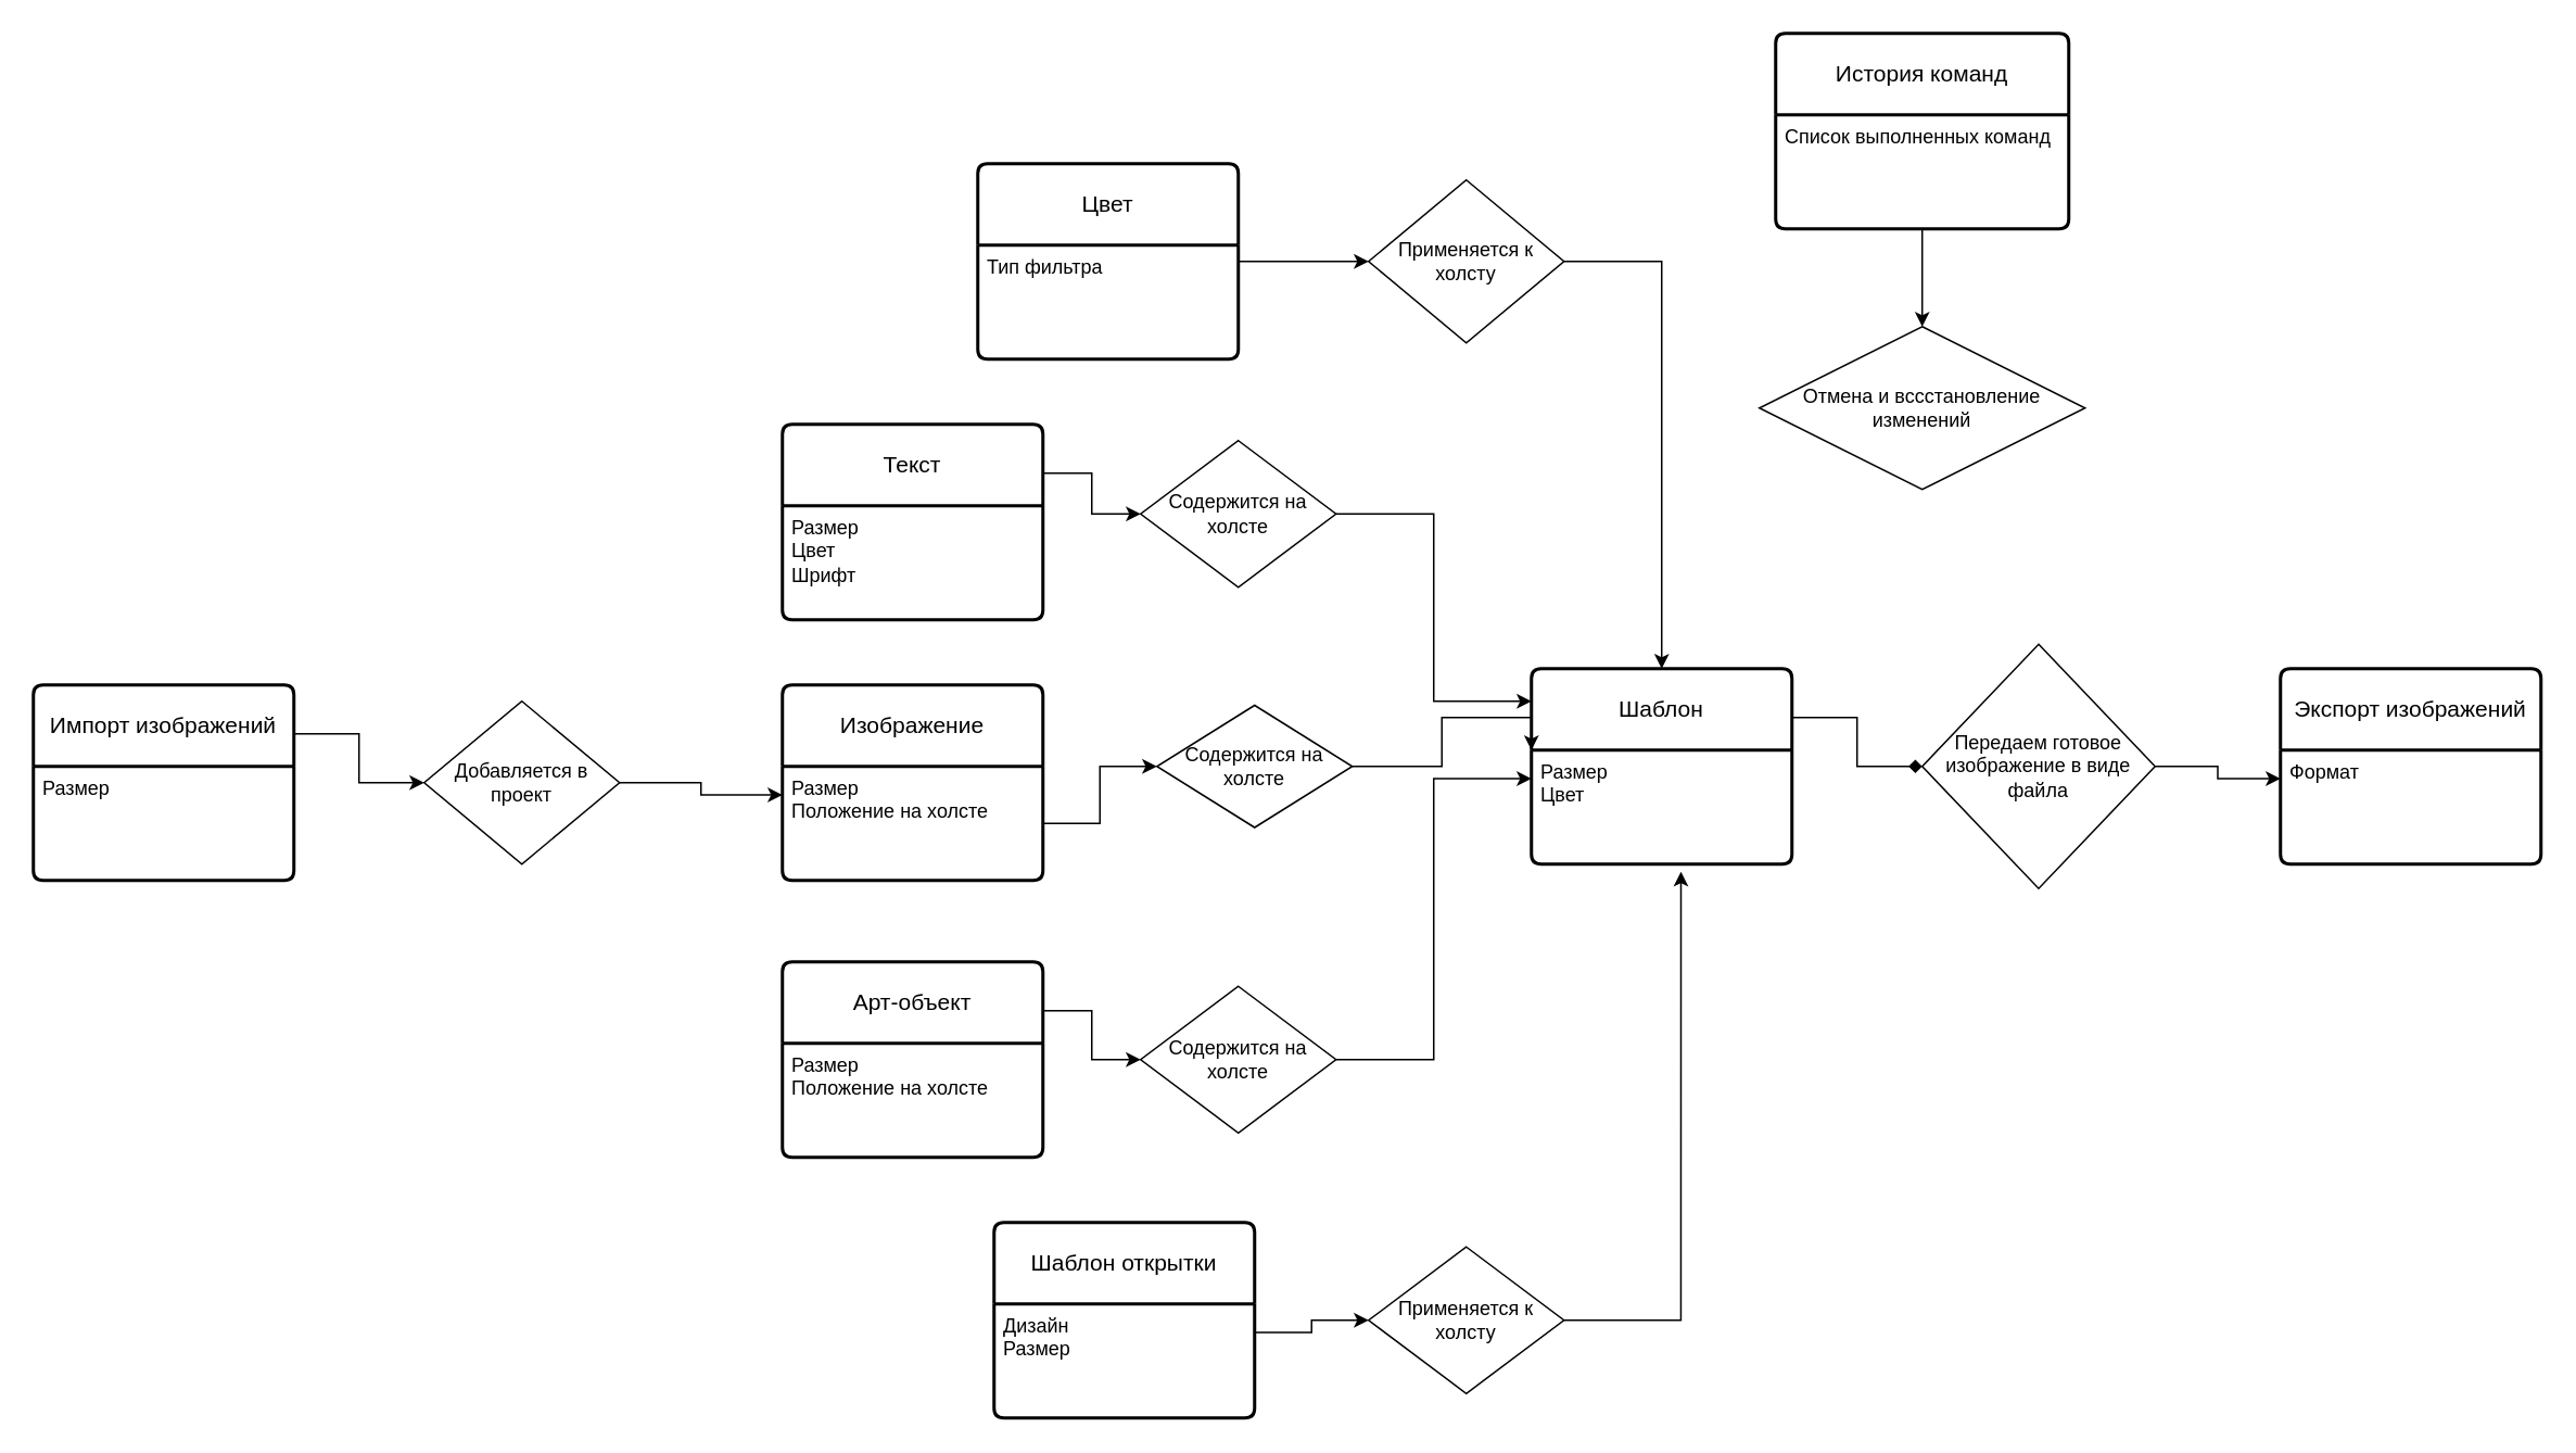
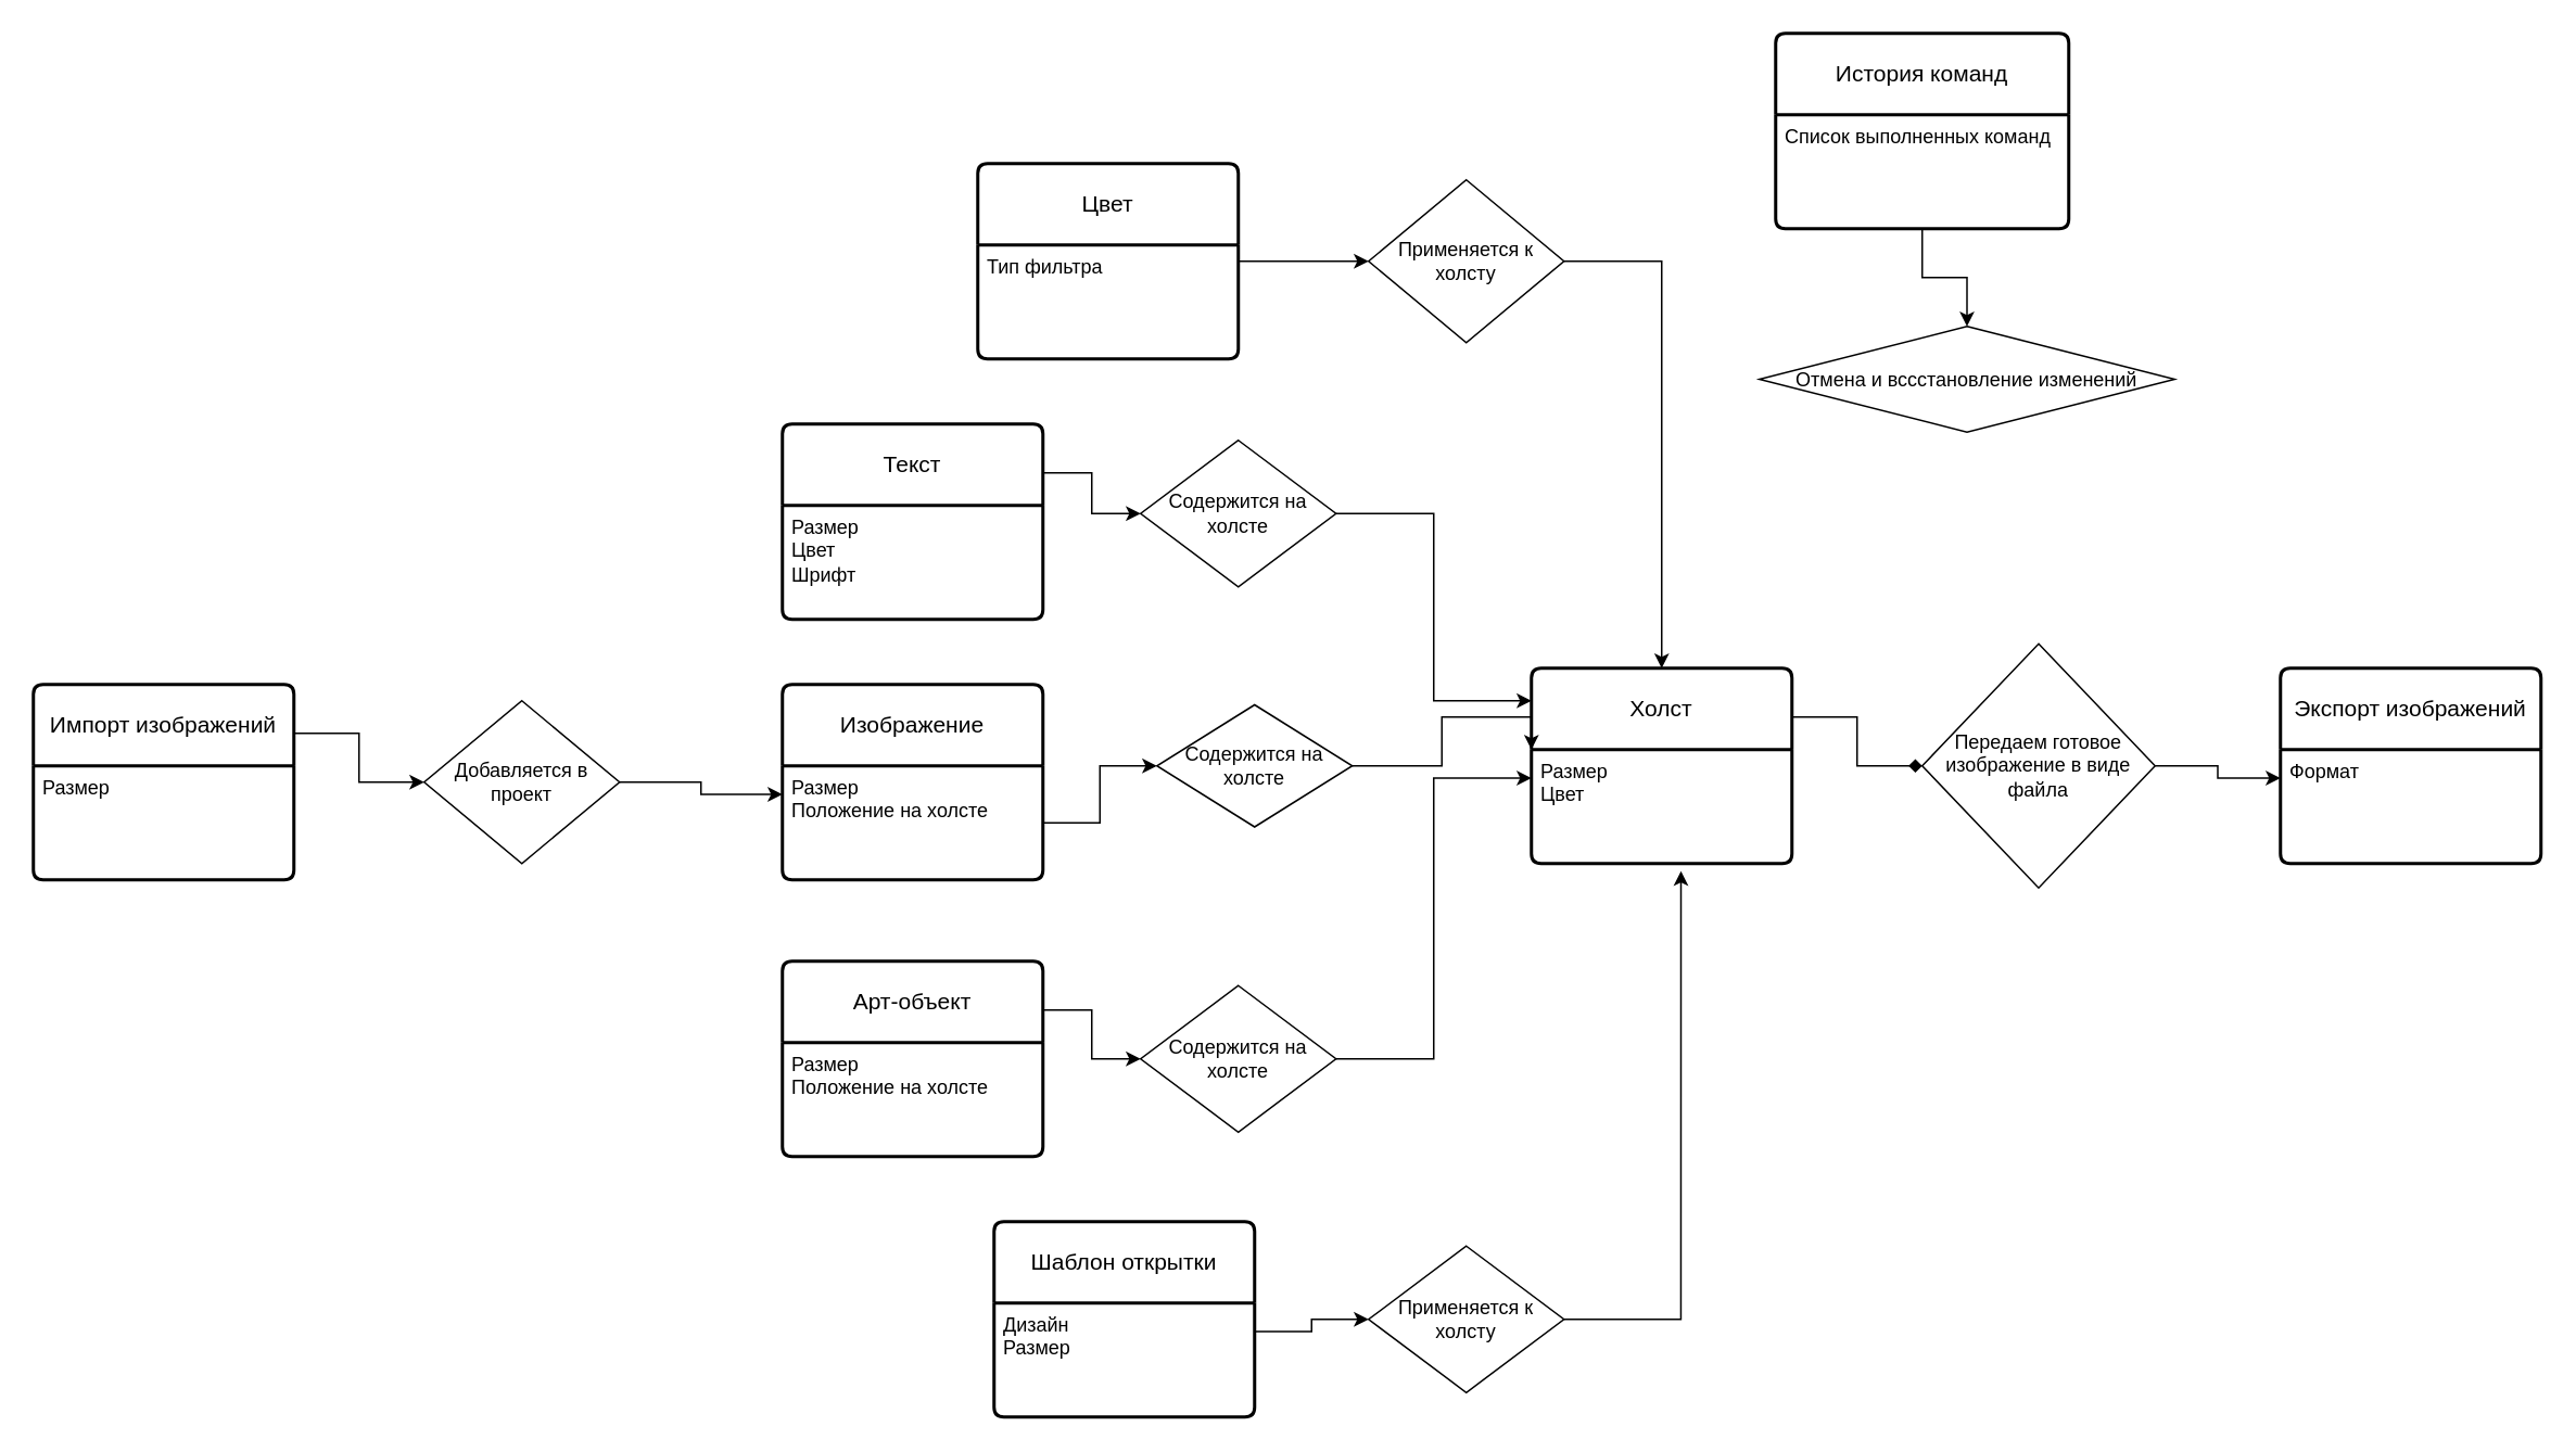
  <mxCell id="0" />
  <mxCell id="1" parent="0" />
- <mxCell id="2" value="Шаблон" style="swimlane;childLayout=stackLayout;horizontal=1;startSize=50;horizontalStack=0;rounded=1;fontSize=14;fontStyle=0;strokeWidth=2;resizeParent=0;resizeLast=1;shadow=0;dashed=0;align=center;arcSize=4;whiteSpace=wrap;html=1;movable=1;resizable=1;rotatable=1;deletable=1;editable=1;locked=0;connectable=1;" vertex="1" parent="1"><mxGeometry x="940" y="410" width="160" height="120" as="geometry" /></mxCell>
+ <mxCell id="2" value="Холст" style="swimlane;childLayout=stackLayout;horizontal=1;startSize=50;horizontalStack=0;rounded=1;fontSize=14;fontStyle=0;strokeWidth=2;resizeParent=0;resizeLast=1;shadow=0;dashed=0;align=center;arcSize=4;whiteSpace=wrap;html=1;movable=1;resizable=1;rotatable=1;deletable=1;editable=1;locked=0;connectable=1;" vertex="1" parent="1"><mxGeometry x="940" y="410" width="160" height="120" as="geometry" /></mxCell>
  <mxCell id="3" value="Размер&lt;br&gt;Цвет" style="align=left;strokeColor=none;fillColor=none;spacingLeft=4;fontSize=12;verticalAlign=top;resizable=0;rotatable=0;part=1;html=1;" vertex="1" parent="2"><mxGeometry y="50" width="160" height="70" as="geometry" /></mxCell>
  <mxCell id="4" value="Арт-объект" style="swimlane;childLayout=stackLayout;horizontal=1;startSize=50;horizontalStack=0;rounded=1;fontSize=14;fontStyle=0;strokeWidth=2;resizeParent=0;resizeLast=1;shadow=0;dashed=0;align=center;arcSize=4;whiteSpace=wrap;html=1;" vertex="1" parent="1"><mxGeometry y="590" width="160" height="120" as="geometry" x="480" /></mxCell>
  <mxCell id="5" value="Размер&lt;br&gt;Положение на холсте" style="align=left;strokeColor=none;fillColor=none;spacingLeft=4;fontSize=12;verticalAlign=top;resizable=0;rotatable=0;part=1;html=1;" vertex="1" parent="4"><mxGeometry y="50" width="160" height="70" as="geometry" /></mxCell>
  <mxCell id="6" value="Изображение" style="swimlane;childLayout=stackLayout;horizontal=1;startSize=50;horizontalStack=0;rounded=1;fontSize=14;fontStyle=0;strokeWidth=2;resizeParent=0;resizeLast=1;shadow=0;dashed=0;align=center;arcSize=4;whiteSpace=wrap;html=1;" vertex="1" parent="1"><mxGeometry y="420" width="160" height="120" as="geometry" x="480" /></mxCell>
  <mxCell id="7" value="Размер&lt;br&gt;Положение на холсте" style="align=left;strokeColor=none;fillColor=none;spacingLeft=4;fontSize=12;verticalAlign=top;resizable=0;rotatable=0;part=1;html=1;" vertex="1" parent="6"><mxGeometry y="50" width="160" height="70" as="geometry" /></mxCell>
  <mxCell id="8" value="Текст" style="swimlane;childLayout=stackLayout;horizontal=1;startSize=50;horizontalStack=0;rounded=1;fontSize=14;fontStyle=0;strokeWidth=2;resizeParent=0;resizeLast=1;shadow=0;dashed=0;align=center;arcSize=4;whiteSpace=wrap;html=1;" vertex="1" parent="1"><mxGeometry y="260" width="160" height="120" as="geometry" x="480" /></mxCell>
  <mxCell id="9" value="Размер&lt;br&gt;Цвет&lt;br&gt;Шрифт" style="align=left;strokeColor=none;fillColor=none;spacingLeft=4;fontSize=12;verticalAlign=top;resizable=0;rotatable=0;part=1;html=1;" vertex="1" parent="8"><mxGeometry y="50" width="160" height="70" as="geometry" /></mxCell>
  <mxCell id="10" value="Шаблон открытки" style="swimlane;childLayout=stackLayout;horizontal=1;startSize=50;horizontalStack=0;rounded=1;fontSize=14;fontStyle=0;strokeWidth=2;resizeParent=0;resizeLast=1;shadow=0;dashed=0;align=center;arcSize=4;whiteSpace=wrap;html=1;" vertex="1" parent="1"><mxGeometry x="610" y="750" width="160" height="120" as="geometry" /></mxCell>
  <mxCell id="11" value="Дизайн&lt;br&gt;Размер" style="align=left;strokeColor=none;fillColor=none;spacingLeft=4;fontSize=12;verticalAlign=top;resizable=0;rotatable=0;part=1;html=1;" vertex="1" parent="10"><mxGeometry y="50" width="160" height="70" as="geometry" /></mxCell>
  <mxCell id="12" style="edgeStyle=orthogonalEdgeStyle;rounded=0;orthogonalLoop=1;jettySize=auto;html=1;entryX=0;entryY=0.5;entryDx=0;entryDy=0;" edge="1" parent="1" source="13" target="27"><mxGeometry relative="1" as="geometry" /></mxCell>
  <mxCell id="13" value="Цвет" style="swimlane;childLayout=stackLayout;horizontal=1;startSize=50;horizontalStack=0;rounded=1;fontSize=14;fontStyle=0;strokeWidth=2;resizeParent=0;resizeLast=1;shadow=0;dashed=0;align=center;arcSize=4;whiteSpace=wrap;html=1;" vertex="1" parent="1"><mxGeometry x="600" y="100" width="160" height="120" as="geometry" /></mxCell>
  <mxCell id="14" value="Тип фильтра" style="align=left;strokeColor=none;fillColor=none;spacingLeft=4;fontSize=12;verticalAlign=top;resizable=0;rotatable=0;part=1;html=1;" vertex="1" parent="13"><mxGeometry y="50" width="160" height="70" as="geometry" /></mxCell>
  <mxCell id="15" value="История команд" style="swimlane;childLayout=stackLayout;horizontal=1;startSize=50;horizontalStack=0;rounded=1;fontSize=14;fontStyle=0;strokeWidth=2;resizeParent=0;resizeLast=1;shadow=0;dashed=0;align=center;arcSize=4;whiteSpace=wrap;html=1;" vertex="1" parent="1"><mxGeometry x="1090" y="20" width="180" height="120" as="geometry" /></mxCell>
  <mxCell id="16" value="Список выполненных команд" style="align=left;strokeColor=none;fillColor=none;spacingLeft=4;fontSize=12;verticalAlign=top;resizable=0;rotatable=0;part=1;html=1;" vertex="1" parent="15"><mxGeometry y="50" width="180" height="70" as="geometry" /></mxCell>
  <mxCell id="17" style="edgeStyle=orthogonalEdgeStyle;rounded=0;orthogonalLoop=1;jettySize=auto;html=1;exitX=1;exitY=0.5;exitDx=0;exitDy=0;entryX=0;entryY=0.167;entryDx=0;entryDy=0;entryPerimeter=0;" edge="1" parent="1" source="18" target="2"><mxGeometry relative="1" as="geometry" /></mxCell>
  <mxCell id="18" value="Содержится на холсте" style="shape=rhombus;perimeter=rhombusPerimeter;whiteSpace=wrap;html=1;align=center;" vertex="1" parent="1"><mxGeometry x="700" y="270" width="120" height="90" as="geometry" /></mxCell>
  <mxCell id="19" style="edgeStyle=orthogonalEdgeStyle;rounded=0;orthogonalLoop=1;jettySize=auto;html=1;entryX=0;entryY=0;entryDx=0;entryDy=0;" edge="1" parent="1" source="20" target="3"><mxGeometry relative="1" as="geometry" /></mxCell>
  <mxCell id="20" value="Содержится на холсте" style="shape=rhombus;perimeter=rhombusPerimeter;whiteSpace=wrap;html=1;align=center;" vertex="1" parent="1"><mxGeometry x="710" y="432.5" width="120" height="75" as="geometry" /></mxCell>
  <mxCell id="21" style="edgeStyle=orthogonalEdgeStyle;rounded=0;orthogonalLoop=1;jettySize=auto;html=1;exitX=1;exitY=0.5;exitDx=0;exitDy=0;entryX=0;entryY=0.25;entryDx=0;entryDy=0;" edge="1" parent="1" source="22" target="3"><mxGeometry relative="1" as="geometry" /></mxCell>
  <mxCell id="22" value="Содержится на холсте" style="shape=rhombus;perimeter=rhombusPerimeter;whiteSpace=wrap;html=1;align=center;" vertex="1" parent="1"><mxGeometry x="700" y="605" width="120" height="90" as="geometry" /></mxCell>
  <mxCell id="23" style="edgeStyle=orthogonalEdgeStyle;rounded=0;orthogonalLoop=1;jettySize=auto;html=1;entryX=0;entryY=0.5;entryDx=0;entryDy=0;" edge="1" parent="1" source="7" target="20"><mxGeometry relative="1" as="geometry"><mxPoint x="670" y="500" as="targetPoint" /></mxGeometry></mxCell>
  <mxCell id="24" style="edgeStyle=orthogonalEdgeStyle;rounded=0;orthogonalLoop=1;jettySize=auto;html=1;exitX=1;exitY=0;exitDx=0;exitDy=0;entryX=0;entryY=0.5;entryDx=0;entryDy=0;" edge="1" parent="1" source="9" target="18"><mxGeometry relative="1" as="geometry" /></mxCell>
  <mxCell id="25" style="edgeStyle=orthogonalEdgeStyle;rounded=0;orthogonalLoop=1;jettySize=auto;html=1;exitX=1;exitY=0;exitDx=0;exitDy=0;entryX=0;entryY=0.5;entryDx=0;entryDy=0;" edge="1" parent="1" source="5" target="22"><mxGeometry relative="1" as="geometry" /></mxCell>
  <mxCell id="26" style="edgeStyle=orthogonalEdgeStyle;rounded=0;orthogonalLoop=1;jettySize=auto;html=1;exitX=1;exitY=0.5;exitDx=0;exitDy=0;entryX=0.5;entryY=0;entryDx=0;entryDy=0;" edge="1" parent="1" source="27" target="2"><mxGeometry relative="1" as="geometry" /></mxCell>
  <mxCell id="27" value="Применяется к холсту" style="shape=rhombus;perimeter=rhombusPerimeter;whiteSpace=wrap;html=1;align=center;" vertex="1" parent="1"><mxGeometry x="840" y="110" width="120" height="100" as="geometry" /></mxCell>
  <mxCell id="28" style="edgeStyle=orthogonalEdgeStyle;rounded=0;orthogonalLoop=1;jettySize=auto;html=1;exitX=1;exitY=0.5;exitDx=0;exitDy=0;entryX=0.574;entryY=1.066;entryDx=0;entryDy=0;entryPerimeter=0;" edge="1" parent="1" source="29" target="3"><mxGeometry relative="1" as="geometry" /></mxCell>
  <mxCell id="29" value="Применяется к холсту" style="shape=rhombus;perimeter=rhombusPerimeter;whiteSpace=wrap;html=1;align=center;" vertex="1" parent="1"><mxGeometry x="840" y="765" width="120" height="90" as="geometry" /></mxCell>
  <mxCell id="30" style="edgeStyle=orthogonalEdgeStyle;rounded=0;orthogonalLoop=1;jettySize=auto;html=1;exitX=1;exitY=0.25;exitDx=0;exitDy=0;entryX=0;entryY=0.5;entryDx=0;entryDy=0;" edge="1" parent="1" source="11" target="29"><mxGeometry relative="1" as="geometry" /></mxCell>
  <mxCell id="31" value="Импорт изображений" style="swimlane;childLayout=stackLayout;horizontal=1;startSize=50;horizontalStack=0;rounded=1;fontSize=14;fontStyle=0;strokeWidth=2;resizeParent=0;resizeLast=1;shadow=0;dashed=0;align=center;arcSize=4;whiteSpace=wrap;html=1;" vertex="1" parent="1"><mxGeometry x="20" y="420" width="160" height="120" as="geometry" /></mxCell>
  <mxCell id="32" value="Размер&lt;br&gt;" style="align=left;strokeColor=none;fillColor=none;spacingLeft=4;fontSize=12;verticalAlign=top;resizable=0;rotatable=0;part=1;html=1;" vertex="1" parent="31"><mxGeometry y="50" width="160" height="70" as="geometry" /></mxCell>
  <mxCell id="33" value="Экспорт изображений" style="swimlane;childLayout=stackLayout;horizontal=1;startSize=50;horizontalStack=0;rounded=1;fontSize=14;fontStyle=0;strokeWidth=2;resizeParent=0;resizeLast=1;shadow=0;dashed=0;align=center;arcSize=4;whiteSpace=wrap;html=1;" vertex="1" parent="1"><mxGeometry x="1400" y="410" width="160" height="120" as="geometry" /></mxCell>
  <mxCell id="34" value="Формат" style="align=left;strokeColor=none;fillColor=none;spacingLeft=4;fontSize=12;verticalAlign=top;resizable=0;rotatable=0;part=1;html=1;" vertex="1" parent="33"><mxGeometry y="50" width="160" height="70" as="geometry" /></mxCell>
  <mxCell id="35" style="edgeStyle=orthogonalEdgeStyle;rounded=0;orthogonalLoop=1;jettySize=auto;html=1;entryX=0;entryY=0.25;entryDx=0;entryDy=0;" edge="1" parent="1" source="36" target="7"><mxGeometry relative="1" as="geometry" /></mxCell>
  <mxCell id="36" value="Добавляется в проект" style="shape=rhombus;perimeter=rhombusPerimeter;whiteSpace=wrap;html=1;align=center;" vertex="1" parent="1"><mxGeometry x="260" y="430" width="120" height="100" as="geometry" /></mxCell>
  <mxCell id="37" style="edgeStyle=orthogonalEdgeStyle;rounded=0;orthogonalLoop=1;jettySize=auto;html=1;exitX=1;exitY=0;exitDx=0;exitDy=0;" edge="1" parent="1" source="32" target="36"><mxGeometry relative="1" as="geometry" /></mxCell>
  <mxCell id="38" style="edgeStyle=orthogonalEdgeStyle;rounded=0;orthogonalLoop=1;jettySize=auto;html=1;exitX=1;exitY=0.5;exitDx=0;exitDy=0;entryX=0;entryY=0.25;entryDx=0;entryDy=0;" edge="1" parent="1" source="39" target="34"><mxGeometry relative="1" as="geometry" /></mxCell>
  <mxCell id="39" value="Передаем готовое изображение в виде файла" style="shape=rhombus;perimeter=rhombusPerimeter;whiteSpace=wrap;html=1;align=center;" vertex="1" parent="1"><mxGeometry x="1180" y="395" width="143" height="150" as="geometry" /></mxCell>
  <mxCell id="40" style="edgeStyle=orthogonalEdgeStyle;rounded=0;orthogonalLoop=1;jettySize=auto;html=1;exitX=1;exitY=0;exitDx=0;exitDy=0;entryX=0;entryY=0.5;entryDx=0;entryDy=0;endArrow=diamond;" edge="1" parent="1" source="3" target="39"><mxGeometry relative="1" as="geometry" /></mxCell>
- <mxCell id="41" value="Отмена и вссстановление изменений" style="shape=rhombus;perimeter=rhombusPerimeter;whiteSpace=wrap;html=1;align=center;" vertex="1" parent="1"><mxGeometry x="1080" y="200" width="200" height="100" as="geometry" /></mxCell>
+ <mxCell id="41" value="Отмена и вссстановление изменений" style="shape=rhombus;perimeter=rhombusPerimeter;whiteSpace=wrap;html=1;align=center;" vertex="1" parent="1"><mxGeometry x="1080" y="200" width="255" height="65" as="geometry" /></mxCell>
  <mxCell id="42" style="edgeStyle=orthogonalEdgeStyle;rounded=0;orthogonalLoop=1;jettySize=auto;html=1;exitX=0.5;exitY=1;exitDx=0;exitDy=0;entryX=0.5;entryY=0;entryDx=0;entryDy=0;" edge="1" parent="1" source="16" target="41"><mxGeometry relative="1" as="geometry" /></mxCell>
